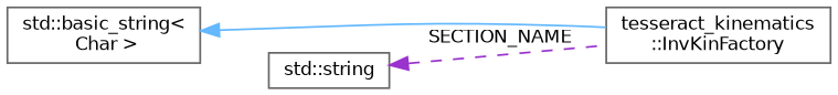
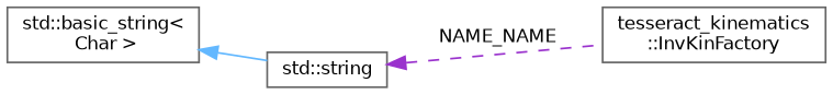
  digraph {
    rankdir=LR
    node [color=gray40 fillcolor=white fontname=Helvetica fontsize=10 shape=box style=filled]
    edge [dir=back fontname=Helvetica fontsize=10 labelfontname=Helvetica labelfontsize=10]
    n1 [height=0.2 label="tesseract_kinematics\l::InvKinFactory" width=0.4]
    n2 [height=0.2 label="std::string" width=0.4]
    n3 [height=0.2 label="std::basic_string\<\l Char \>" width=0.4]
-   n2 -> n1 [color=darkorchid3 label=" SECTION_NAME" style=dashed]
-   n3 -> n1 [color=steelblue1 style=solid]
+   n2 -> n1 [color=darkorchid3 label=" NAME_NAME" style=dashed]
+   n3 -> n2 [color=steelblue1 style=solid]
  }
